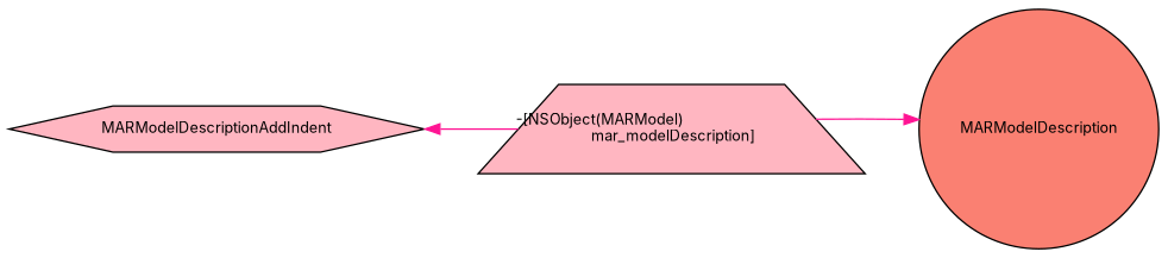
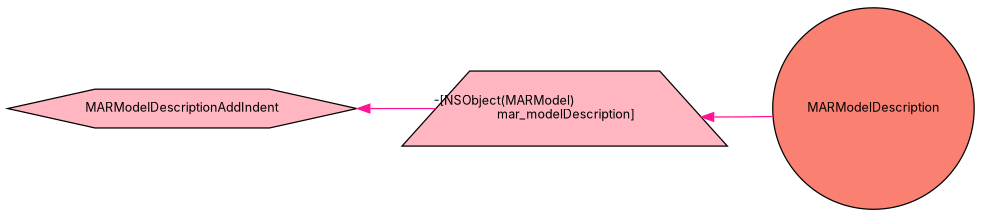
  digraph {
    fontname=Inter
    rankdir=LR
    node [color=black fillcolor=lightpink fontname=Inter fontsize=10 style=filled]
    edge [color=deeppink dir=back fontname=Inter fontsize=10 labelfontname=Helvetica labelfontsize=10 style=solid]
    n1 [fontcolor=black height=0.2 label=MARModelDescriptionAddIndent shape=hexagon width=0.4]
    n2 [height=0.2 label="-[NSObject(MARModel)\l mar_modelDescription]" shape=trapezium width=0.4]
    n3 [fillcolor=salmon height=0.2 label=MARModelDescription shape=circle width=0.4]
    n1 -> n2
-   n3 -> n2
+   n2 -> n3
  }
